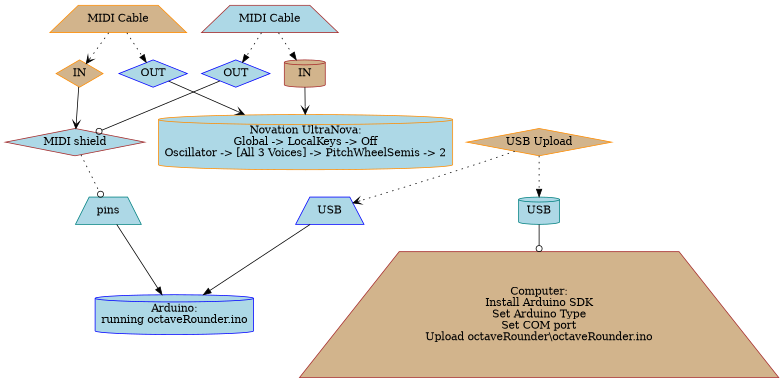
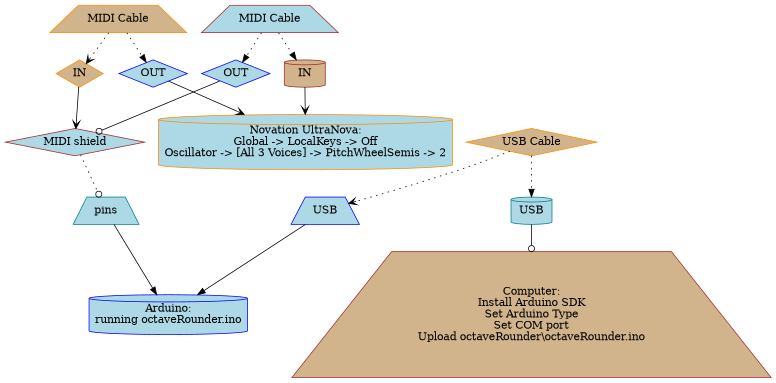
  digraph {
    rankdir=TB
    node [color=brown fillcolor=lightblue shape=diamond style=filled]
    edge [arrowhead=normal]
    n1 [label="MIDI shield"]
    n2 [color=teal label=pins shape=trapezium]
    n3 [color=blue label="Arduino:\nrunning octaveRounder.ino" shape=cylinder]
    n4 [color=darkorange fillcolor=tan label=IN]
    n5 [color=blue label=OUT]
    n6 [color=darkorange label="Novation UltraNova:\nGlobal -> LocalKeys -> Off\nOscillator -> [All 3 Voices] -> PitchWheelSemis -> 2" shape=cylinder]
    n7 [fillcolor=tan label=IN shape=cylinder]
    n8 [color=blue label=OUT]
    n9 [fillcolor=tan label="Computer:\nInstall Arduino SDK\nSet Arduino Type\nSet COM port\nUpload octaveRounder\\octaveRounder.ino" shape=trapezium]
    n10 [color=blue label=USB shape=trapezium]
    n11 [color=teal label=USB shape=cylinder]
    n12 [color=darkorange fillcolor=tan label="MIDI Cable" shape=trapezium]
    n13 [label="MIDI Cable" shape=trapezium]
-   n14 [color=darkorange fillcolor=tan label="USB Upload"]
+   n14 [color=darkorange fillcolor=tan label="USB Cable"]
    n1 -> n2 [arrowhead=odot style=dotted]
    n2 -> n3
    n4 -> n1 [arrowhead=vee]
    n5 -> n1 [arrowhead=odot]
    n7 -> n6 [arrowhead=vee]
    n8 -> n6 [arrowhead=vee]
    n10 -> n3
    n11 -> n9 [arrowhead=odot]
    n12 -> n4 [arrowhead=vee style=dotted]
    n12 -> n8 [style=dotted]
    n13 -> n5 [style=dotted]
    n13 -> n7 [style=dotted]
    n14 -> n10 [arrowhead=vee style=dotted]
    n14 -> n11 [style=dotted]
  }
